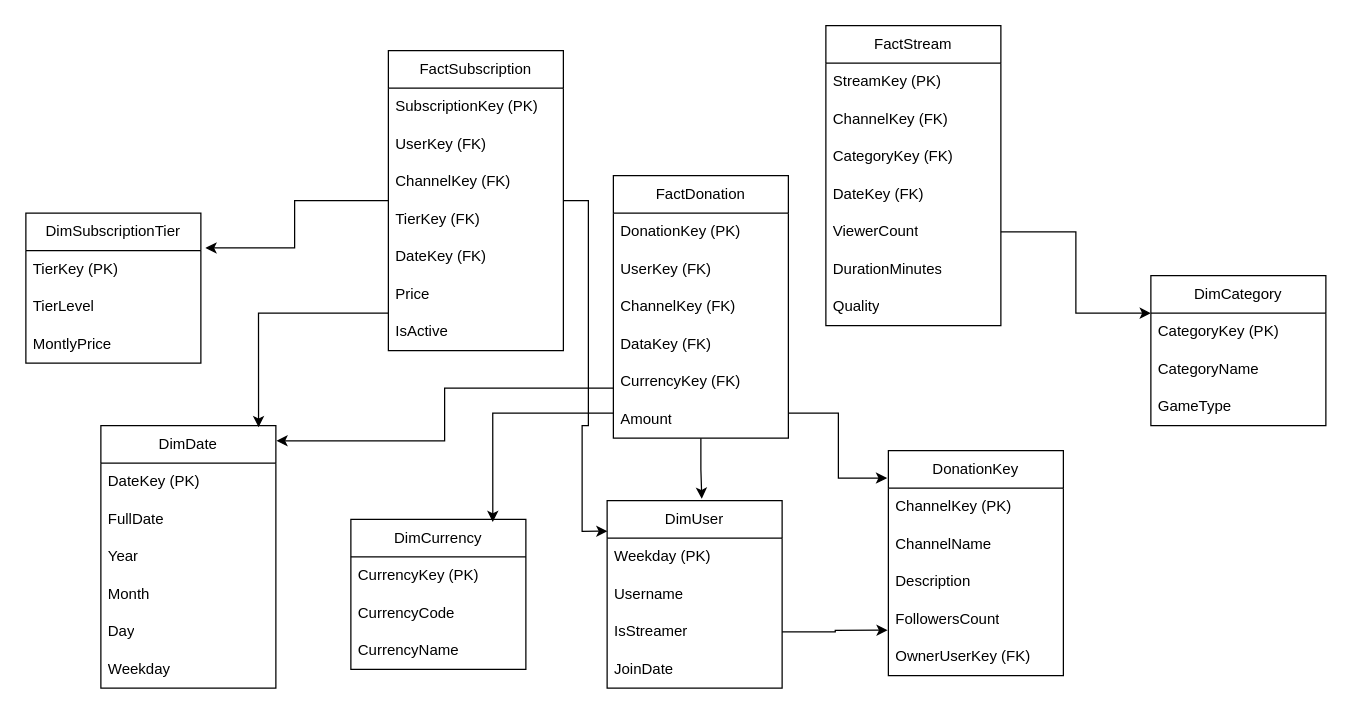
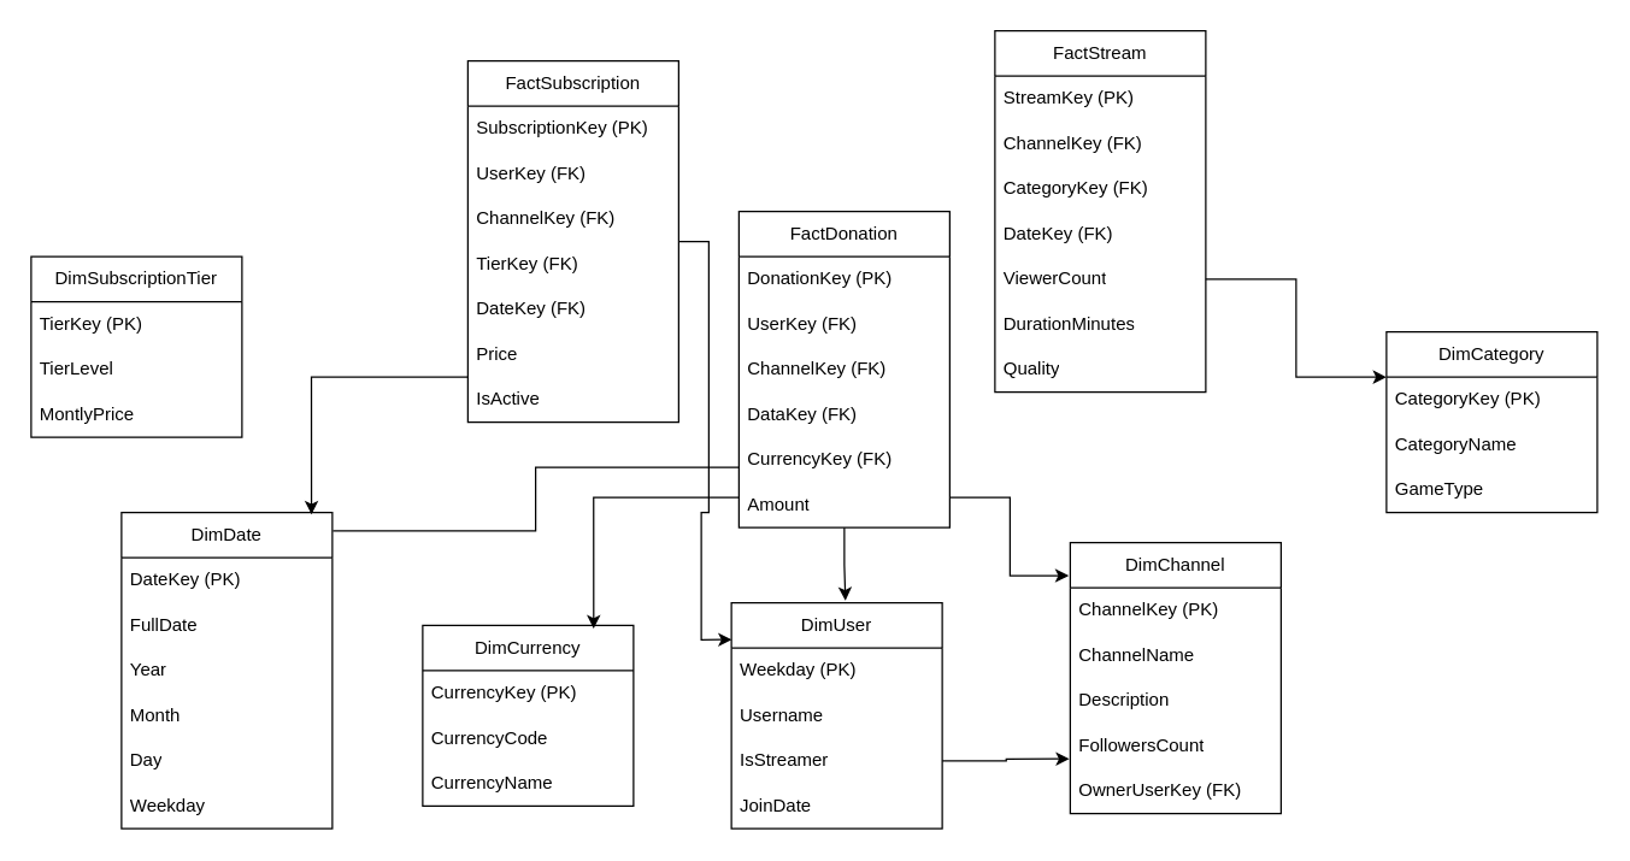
  <mxCell id="0" />
  <mxCell id="1" parent="0" />
  <mxCell id="2" value="FactDonation" style="swimlane;fontStyle=0;childLayout=stackLayout;horizontal=1;startSize=30;horizontalStack=0;resizeParent=1;resizeParentMax=0;resizeLast=0;collapsible=1;marginBottom=0;whiteSpace=wrap;html=1;" vertex="1" parent="1"><mxGeometry x="490" y="140" width="140" height="210" as="geometry" /></mxCell>
  <mxCell id="3" value="DonationKey (PK)" style="text;strokeColor=none;fillColor=none;align=left;verticalAlign=middle;spacingLeft=4;spacingRight=4;overflow=hidden;points=[[0,0.5],[1,0.5]];portConstraint=eastwest;rotatable=0;whiteSpace=wrap;html=1;" vertex="1" parent="2"><mxGeometry y="30" width="140" height="30" as="geometry" /></mxCell>
  <mxCell id="4" value="UserKey (FK)" style="text;strokeColor=none;fillColor=none;align=left;verticalAlign=middle;spacingLeft=4;spacingRight=4;overflow=hidden;points=[[0,0.5],[1,0.5]];portConstraint=eastwest;rotatable=0;whiteSpace=wrap;html=1;" vertex="1" parent="2"><mxGeometry y="60" width="140" height="30" as="geometry" /></mxCell>
  <mxCell id="5" value="ChannelKey (FK)" style="text;strokeColor=none;fillColor=none;align=left;verticalAlign=middle;spacingLeft=4;spacingRight=4;overflow=hidden;points=[[0,0.5],[1,0.5]];portConstraint=eastwest;rotatable=0;whiteSpace=wrap;html=1;" vertex="1" parent="2"><mxGeometry y="90" width="140" height="30" as="geometry" /></mxCell>
  <mxCell id="6" value="DataKey (FK)" style="text;strokeColor=none;fillColor=none;align=left;verticalAlign=middle;spacingLeft=4;spacingRight=4;overflow=hidden;points=[[0,0.5],[1,0.5]];portConstraint=eastwest;rotatable=0;whiteSpace=wrap;html=1;" vertex="1" parent="2"><mxGeometry y="120" width="140" height="30" as="geometry" /></mxCell>
  <mxCell id="7" value="CurrencyKey (FK)" style="text;strokeColor=none;fillColor=none;align=left;verticalAlign=middle;spacingLeft=4;spacingRight=4;overflow=hidden;points=[[0,0.5],[1,0.5]];portConstraint=eastwest;rotatable=0;whiteSpace=wrap;html=1;" vertex="1" parent="2"><mxGeometry y="150" width="140" height="30" as="geometry" /></mxCell>
  <mxCell id="8" value="Amount" style="text;strokeColor=none;fillColor=none;align=left;verticalAlign=middle;spacingLeft=4;spacingRight=4;overflow=hidden;points=[[0,0.5],[1,0.5]];portConstraint=eastwest;rotatable=0;whiteSpace=wrap;html=1;" vertex="1" parent="2"><mxGeometry y="180" width="140" height="30" as="geometry" /></mxCell>
  <mxCell id="9" value="FactSubscription" style="swimlane;fontStyle=0;childLayout=stackLayout;horizontal=1;startSize=30;horizontalStack=0;resizeParent=1;resizeParentMax=0;resizeLast=0;collapsible=1;marginBottom=0;whiteSpace=wrap;html=1;" vertex="1" parent="1"><mxGeometry x="310" y="40" width="140" height="240" as="geometry" /></mxCell>
  <mxCell id="10" value="SubscriptionKey (PK)" style="text;strokeColor=none;fillColor=none;align=left;verticalAlign=middle;spacingLeft=4;spacingRight=4;overflow=hidden;points=[[0,0.5],[1,0.5]];portConstraint=eastwest;rotatable=0;whiteSpace=wrap;html=1;" vertex="1" parent="9"><mxGeometry y="30" width="140" height="30" as="geometry" /></mxCell>
  <mxCell id="11" value="UserKey (FK)" style="text;strokeColor=none;fillColor=none;align=left;verticalAlign=middle;spacingLeft=4;spacingRight=4;overflow=hidden;points=[[0,0.5],[1,0.5]];portConstraint=eastwest;rotatable=0;whiteSpace=wrap;html=1;" vertex="1" parent="9"><mxGeometry y="60" width="140" height="30" as="geometry" /></mxCell>
  <mxCell id="12" value="ChannelKey (FK)" style="text;strokeColor=none;fillColor=none;align=left;verticalAlign=middle;spacingLeft=4;spacingRight=4;overflow=hidden;points=[[0,0.5],[1,0.5]];portConstraint=eastwest;rotatable=0;whiteSpace=wrap;html=1;" vertex="1" parent="9"><mxGeometry y="90" width="140" height="30" as="geometry" /></mxCell>
  <mxCell id="13" value="TierKey (FK)" style="text;strokeColor=none;fillColor=none;align=left;verticalAlign=middle;spacingLeft=4;spacingRight=4;overflow=hidden;points=[[0,0.5],[1,0.5]];portConstraint=eastwest;rotatable=0;whiteSpace=wrap;html=1;" vertex="1" parent="9"><mxGeometry y="120" width="140" height="30" as="geometry" /></mxCell>
  <mxCell id="14" value="DateKey (FK)" style="text;strokeColor=none;fillColor=none;align=left;verticalAlign=middle;spacingLeft=4;spacingRight=4;overflow=hidden;points=[[0,0.5],[1,0.5]];portConstraint=eastwest;rotatable=0;whiteSpace=wrap;html=1;" vertex="1" parent="9"><mxGeometry y="150" width="140" height="30" as="geometry" /></mxCell>
  <mxCell id="15" value="Price" style="text;strokeColor=none;fillColor=none;align=left;verticalAlign=middle;spacingLeft=4;spacingRight=4;overflow=hidden;points=[[0,0.5],[1,0.5]];portConstraint=eastwest;rotatable=0;whiteSpace=wrap;html=1;" vertex="1" parent="9"><mxGeometry y="180" width="140" height="30" as="geometry" /></mxCell>
  <mxCell id="16" value="IsActive" style="text;strokeColor=none;fillColor=none;align=left;verticalAlign=middle;spacingLeft=4;spacingRight=4;overflow=hidden;points=[[0,0.5],[1,0.5]];portConstraint=eastwest;rotatable=0;whiteSpace=wrap;html=1;" vertex="1" parent="9"><mxGeometry y="210" width="140" height="30" as="geometry" /></mxCell>
  <mxCell id="17" value="FactStream" style="swimlane;fontStyle=0;childLayout=stackLayout;horizontal=1;startSize=30;horizontalStack=0;resizeParent=1;resizeParentMax=0;resizeLast=0;collapsible=1;marginBottom=0;whiteSpace=wrap;html=1;" vertex="1" parent="1"><mxGeometry x="660" y="20" width="140" height="240" as="geometry" /></mxCell>
  <mxCell id="18" value="StreamKey (PK)" style="text;strokeColor=none;fillColor=none;align=left;verticalAlign=middle;spacingLeft=4;spacingRight=4;overflow=hidden;points=[[0,0.5],[1,0.5]];portConstraint=eastwest;rotatable=0;whiteSpace=wrap;html=1;" vertex="1" parent="17"><mxGeometry y="30" width="140" height="30" as="geometry" /></mxCell>
  <mxCell id="19" value="ChannelKey (FK)" style="text;strokeColor=none;fillColor=none;align=left;verticalAlign=middle;spacingLeft=4;spacingRight=4;overflow=hidden;points=[[0,0.5],[1,0.5]];portConstraint=eastwest;rotatable=0;whiteSpace=wrap;html=1;" vertex="1" parent="17"><mxGeometry y="60" width="140" height="30" as="geometry" /></mxCell>
  <mxCell id="20" value="CategoryKey (FK)" style="text;strokeColor=none;fillColor=none;align=left;verticalAlign=middle;spacingLeft=4;spacingRight=4;overflow=hidden;points=[[0,0.5],[1,0.5]];portConstraint=eastwest;rotatable=0;whiteSpace=wrap;html=1;" vertex="1" parent="17"><mxGeometry y="90" width="140" height="30" as="geometry" /></mxCell>
  <mxCell id="21" value="DateKey (FK)" style="text;strokeColor=none;fillColor=none;align=left;verticalAlign=middle;spacingLeft=4;spacingRight=4;overflow=hidden;points=[[0,0.5],[1,0.5]];portConstraint=eastwest;rotatable=0;whiteSpace=wrap;html=1;" vertex="1" parent="17"><mxGeometry y="120" width="140" height="30" as="geometry" /></mxCell>
  <mxCell id="22" value="ViewerCount" style="text;strokeColor=none;fillColor=none;align=left;verticalAlign=middle;spacingLeft=4;spacingRight=4;overflow=hidden;points=[[0,0.5],[1,0.5]];portConstraint=eastwest;rotatable=0;whiteSpace=wrap;html=1;" vertex="1" parent="17"><mxGeometry y="150" width="140" height="30" as="geometry" /></mxCell>
  <mxCell id="23" value="DurationMinutes" style="text;strokeColor=none;fillColor=none;align=left;verticalAlign=middle;spacingLeft=4;spacingRight=4;overflow=hidden;points=[[0,0.5],[1,0.5]];portConstraint=eastwest;rotatable=0;whiteSpace=wrap;html=1;" vertex="1" parent="17"><mxGeometry y="180" width="140" height="30" as="geometry" /></mxCell>
  <mxCell id="24" value="Quality" style="text;strokeColor=none;fillColor=none;align=left;verticalAlign=middle;spacingLeft=4;spacingRight=4;overflow=hidden;points=[[0,0.5],[1,0.5]];portConstraint=eastwest;rotatable=0;whiteSpace=wrap;html=1;" vertex="1" parent="17"><mxGeometry y="210" width="140" height="30" as="geometry" /></mxCell>
  <mxCell id="25" value="DimUser" style="swimlane;fontStyle=0;childLayout=stackLayout;horizontal=1;startSize=30;horizontalStack=0;resizeParent=1;resizeParentMax=0;resizeLast=0;collapsible=1;marginBottom=0;whiteSpace=wrap;html=1;" vertex="1" parent="1"><mxGeometry x="485" y="400" width="140" height="150" as="geometry" /></mxCell>
  <mxCell id="26" value="Weekday (PK)" style="text;strokeColor=none;fillColor=none;align=left;verticalAlign=middle;spacingLeft=4;spacingRight=4;overflow=hidden;points=[[0,0.5],[1,0.5]];portConstraint=eastwest;rotatable=0;whiteSpace=wrap;html=1;" vertex="1" parent="25"><mxGeometry y="30" width="140" height="30" as="geometry" /></mxCell>
  <mxCell id="27" value="Username" style="text;strokeColor=none;fillColor=none;align=left;verticalAlign=middle;spacingLeft=4;spacingRight=4;overflow=hidden;points=[[0,0.5],[1,0.5]];portConstraint=eastwest;rotatable=0;whiteSpace=wrap;html=1;" vertex="1" parent="25"><mxGeometry y="60" width="140" height="30" as="geometry" /></mxCell>
  <mxCell id="28" value="IsStreamer" style="text;strokeColor=none;fillColor=none;align=left;verticalAlign=middle;spacingLeft=4;spacingRight=4;overflow=hidden;points=[[0,0.5],[1,0.5]];portConstraint=eastwest;rotatable=0;whiteSpace=wrap;html=1;" vertex="1" parent="25"><mxGeometry y="90" width="140" height="30" as="geometry" /></mxCell>
  <mxCell id="29" value="JoinDate" style="text;strokeColor=none;fillColor=none;align=left;verticalAlign=middle;spacingLeft=4;spacingRight=4;overflow=hidden;points=[[0,0.5],[1,0.5]];portConstraint=eastwest;rotatable=0;whiteSpace=wrap;html=1;" vertex="1" parent="25"><mxGeometry y="120" width="140" height="30" as="geometry" /></mxCell>
- <mxCell id="30" value="DonationKey" style="swimlane;fontStyle=0;childLayout=stackLayout;horizontal=1;startSize=30;horizontalStack=0;resizeParent=1;resizeParentMax=0;resizeLast=0;collapsible=1;marginBottom=0;whiteSpace=wrap;html=1;" vertex="1" parent="1"><mxGeometry x="710" y="360" width="140" height="180" as="geometry" /></mxCell>
+ <mxCell id="30" value="DimChannel" style="swimlane;fontStyle=0;childLayout=stackLayout;horizontal=1;startSize=30;horizontalStack=0;resizeParent=1;resizeParentMax=0;resizeLast=0;collapsible=1;marginBottom=0;whiteSpace=wrap;html=1;" vertex="1" parent="1"><mxGeometry x="710" y="360" width="140" height="180" as="geometry" /></mxCell>
  <mxCell id="31" value="ChannelKey (PK)" style="text;strokeColor=none;fillColor=none;align=left;verticalAlign=middle;spacingLeft=4;spacingRight=4;overflow=hidden;points=[[0,0.5],[1,0.5]];portConstraint=eastwest;rotatable=0;whiteSpace=wrap;html=1;" vertex="1" parent="30"><mxGeometry y="30" width="140" height="30" as="geometry" /></mxCell>
  <mxCell id="32" value="ChannelName" style="text;strokeColor=none;fillColor=none;align=left;verticalAlign=middle;spacingLeft=4;spacingRight=4;overflow=hidden;points=[[0,0.5],[1,0.5]];portConstraint=eastwest;rotatable=0;whiteSpace=wrap;html=1;" vertex="1" parent="30"><mxGeometry y="60" width="140" height="30" as="geometry" /></mxCell>
  <mxCell id="33" value="Description&lt;span style=&quot;color: rgba(0, 0, 0, 0); font-family: monospace; font-size: 0px; text-wrap-mode: nowrap;&quot;&gt;%3CmxGraphModel%3E%3Croot%3E%3CmxCell%20id%3D%220%22%2F%3E%3CmxCell%20id%3D%221%22%20parent%3D%220%22%2F%3E%3CmxCell%20id%3D%222%22%20value%3D%22ChannelKey%20(FK)%22%20style%3D%22text%3BstrokeColor%3Dnone%3BfillColor%3Dnone%3Balign%3Dleft%3BverticalAlign%3Dmiddle%3BspacingLeft%3D4%3BspacingRight%3D4%3Boverflow%3Dhidden%3Bpoints%3D%5B%5B0%2C0.5%5D%2C%5B1%2C0.5%5D%5D%3BportConstraint%3Deastwest%3Brotatable%3D0%3BwhiteSpace%3Dwrap%3Bhtml%3D1%3B%22%20vertex%3D%221%22%20parent%3D%221%22%3E%3CmxGeometry%20x%3D%22160%22%20y%3D%22430%22%20width%3D%22140%22%20height%3D%2230%22%20as%3D%22geometry%22%2F%3E%3C%2FmxCell%3E%3C%2Froot%3E%3C%2FmxGraphModel%3E&lt;/span&gt;" style="text;strokeColor=none;fillColor=none;align=left;verticalAlign=middle;spacingLeft=4;spacingRight=4;overflow=hidden;points=[[0,0.5],[1,0.5]];portConstraint=eastwest;rotatable=0;whiteSpace=wrap;html=1;" vertex="1" parent="30"><mxGeometry y="90" width="140" height="30" as="geometry" /></mxCell>
  <mxCell id="34" value="FollowersCount" style="text;strokeColor=none;fillColor=none;align=left;verticalAlign=middle;spacingLeft=4;spacingRight=4;overflow=hidden;points=[[0,0.5],[1,0.5]];portConstraint=eastwest;rotatable=0;whiteSpace=wrap;html=1;" vertex="1" parent="30"><mxGeometry y="120" width="140" height="30" as="geometry" /></mxCell>
  <mxCell id="35" value="OwnerUserKey (FK)" style="text;strokeColor=none;fillColor=none;align=left;verticalAlign=middle;spacingLeft=4;spacingRight=4;overflow=hidden;points=[[0,0.5],[1,0.5]];portConstraint=eastwest;rotatable=0;whiteSpace=wrap;html=1;" vertex="1" parent="30"><mxGeometry y="150" width="140" height="30" as="geometry" /></mxCell>
  <mxCell id="36" value="DimDate" style="swimlane;fontStyle=0;childLayout=stackLayout;horizontal=1;startSize=30;horizontalStack=0;resizeParent=1;resizeParentMax=0;resizeLast=0;collapsible=1;marginBottom=0;whiteSpace=wrap;html=1;" vertex="1" parent="1"><mxGeometry x="80" y="340" width="140" height="210" as="geometry" /></mxCell>
  <mxCell id="37" value="DateKey (PK)" style="text;strokeColor=none;fillColor=none;align=left;verticalAlign=middle;spacingLeft=4;spacingRight=4;overflow=hidden;points=[[0,0.5],[1,0.5]];portConstraint=eastwest;rotatable=0;whiteSpace=wrap;html=1;" vertex="1" parent="36"><mxGeometry y="30" width="140" height="30" as="geometry" /></mxCell>
  <mxCell id="38" value="FullDate" style="text;strokeColor=none;fillColor=none;align=left;verticalAlign=middle;spacingLeft=4;spacingRight=4;overflow=hidden;points=[[0,0.5],[1,0.5]];portConstraint=eastwest;rotatable=0;whiteSpace=wrap;html=1;" vertex="1" parent="36"><mxGeometry y="60" width="140" height="30" as="geometry" /></mxCell>
  <mxCell id="39" value="Year" style="text;strokeColor=none;fillColor=none;align=left;verticalAlign=middle;spacingLeft=4;spacingRight=4;overflow=hidden;points=[[0,0.5],[1,0.5]];portConstraint=eastwest;rotatable=0;whiteSpace=wrap;html=1;" vertex="1" parent="36"><mxGeometry y="90" width="140" height="30" as="geometry" /></mxCell>
  <mxCell id="40" value="Month" style="text;strokeColor=none;fillColor=none;align=left;verticalAlign=middle;spacingLeft=4;spacingRight=4;overflow=hidden;points=[[0,0.5],[1,0.5]];portConstraint=eastwest;rotatable=0;whiteSpace=wrap;html=1;" vertex="1" parent="36"><mxGeometry y="120" width="140" height="30" as="geometry" /></mxCell>
  <mxCell id="41" value="Day" style="text;strokeColor=none;fillColor=none;align=left;verticalAlign=middle;spacingLeft=4;spacingRight=4;overflow=hidden;points=[[0,0.5],[1,0.5]];portConstraint=eastwest;rotatable=0;whiteSpace=wrap;html=1;" vertex="1" parent="36"><mxGeometry y="150" width="140" height="30" as="geometry" /></mxCell>
  <mxCell id="42" value="Weekday" style="text;strokeColor=none;fillColor=none;align=left;verticalAlign=middle;spacingLeft=4;spacingRight=4;overflow=hidden;points=[[0,0.5],[1,0.5]];portConstraint=eastwest;rotatable=0;whiteSpace=wrap;html=1;" vertex="1" parent="36"><mxGeometry y="180" width="140" height="30" as="geometry" /></mxCell>
  <mxCell id="43" value="DimCategory" style="swimlane;fontStyle=0;childLayout=stackLayout;horizontal=1;startSize=30;horizontalStack=0;resizeParent=1;resizeParentMax=0;resizeLast=0;collapsible=1;marginBottom=0;whiteSpace=wrap;html=1;" vertex="1" parent="1"><mxGeometry x="920" y="220" width="140" height="120" as="geometry" /></mxCell>
  <mxCell id="44" value="CategoryKey (PK)" style="text;strokeColor=none;fillColor=none;align=left;verticalAlign=middle;spacingLeft=4;spacingRight=4;overflow=hidden;points=[[0,0.5],[1,0.5]];portConstraint=eastwest;rotatable=0;whiteSpace=wrap;html=1;" vertex="1" parent="43"><mxGeometry y="30" width="140" height="30" as="geometry" /></mxCell>
  <mxCell id="45" value="CategoryName" style="text;strokeColor=none;fillColor=none;align=left;verticalAlign=middle;spacingLeft=4;spacingRight=4;overflow=hidden;points=[[0,0.5],[1,0.5]];portConstraint=eastwest;rotatable=0;whiteSpace=wrap;html=1;" vertex="1" parent="43"><mxGeometry y="60" width="140" height="30" as="geometry" /></mxCell>
  <mxCell id="46" value="GameType" style="text;strokeColor=none;fillColor=none;align=left;verticalAlign=middle;spacingLeft=4;spacingRight=4;overflow=hidden;points=[[0,0.5],[1,0.5]];portConstraint=eastwest;rotatable=0;whiteSpace=wrap;html=1;" vertex="1" parent="43"><mxGeometry y="90" width="140" height="30" as="geometry" /></mxCell>
  <mxCell id="47" value="DimCurrency" style="swimlane;fontStyle=0;childLayout=stackLayout;horizontal=1;startSize=30;horizontalStack=0;resizeParent=1;resizeParentMax=0;resizeLast=0;collapsible=1;marginBottom=0;whiteSpace=wrap;html=1;" vertex="1" parent="1"><mxGeometry x="280" y="415" width="140" height="120" as="geometry" /></mxCell>
  <mxCell id="48" value="CurrencyKey (PK)" style="text;strokeColor=none;fillColor=none;align=left;verticalAlign=middle;spacingLeft=4;spacingRight=4;overflow=hidden;points=[[0,0.5],[1,0.5]];portConstraint=eastwest;rotatable=0;whiteSpace=wrap;html=1;" vertex="1" parent="47"><mxGeometry y="30" width="140" height="30" as="geometry" /></mxCell>
  <mxCell id="49" value="CurrencyCode" style="text;strokeColor=none;fillColor=none;align=left;verticalAlign=middle;spacingLeft=4;spacingRight=4;overflow=hidden;points=[[0,0.5],[1,0.5]];portConstraint=eastwest;rotatable=0;whiteSpace=wrap;html=1;" vertex="1" parent="47"><mxGeometry y="60" width="140" height="30" as="geometry" /></mxCell>
  <mxCell id="50" value="CurrencyName" style="text;strokeColor=none;fillColor=none;align=left;verticalAlign=middle;spacingLeft=4;spacingRight=4;overflow=hidden;points=[[0,0.5],[1,0.5]];portConstraint=eastwest;rotatable=0;whiteSpace=wrap;html=1;" vertex="1" parent="47"><mxGeometry y="90" width="140" height="30" as="geometry" /></mxCell>
  <mxCell id="51" value="DimSubscriptionTier" style="swimlane;fontStyle=0;childLayout=stackLayout;horizontal=1;startSize=30;horizontalStack=0;resizeParent=1;resizeParentMax=0;resizeLast=0;collapsible=1;marginBottom=0;whiteSpace=wrap;html=1;" vertex="1" parent="1"><mxGeometry x="20" y="170" width="140" height="120" as="geometry" /></mxCell>
  <mxCell id="52" value="TierKey (PK)" style="text;strokeColor=none;fillColor=none;align=left;verticalAlign=middle;spacingLeft=4;spacingRight=4;overflow=hidden;points=[[0,0.5],[1,0.5]];portConstraint=eastwest;rotatable=0;whiteSpace=wrap;html=1;" vertex="1" parent="51"><mxGeometry y="30" width="140" height="30" as="geometry" /></mxCell>
  <mxCell id="53" value="TierLevel" style="text;strokeColor=none;fillColor=none;align=left;verticalAlign=middle;spacingLeft=4;spacingRight=4;overflow=hidden;points=[[0,0.5],[1,0.5]];portConstraint=eastwest;rotatable=0;whiteSpace=wrap;html=1;" vertex="1" parent="51"><mxGeometry y="60" width="140" height="30" as="geometry" /></mxCell>
  <mxCell id="54" value="MontlyPrice" style="text;strokeColor=none;fillColor=none;align=left;verticalAlign=middle;spacingLeft=4;spacingRight=4;overflow=hidden;points=[[0,0.5],[1,0.5]];portConstraint=eastwest;rotatable=0;whiteSpace=wrap;html=1;" vertex="1" parent="51"><mxGeometry y="90" width="140" height="30" as="geometry" /></mxCell>
  <mxCell id="55" style="edgeStyle=orthogonalEdgeStyle;rounded=0;orthogonalLoop=1;jettySize=auto;html=1;entryX=0.541;entryY=-0.01;entryDx=0;entryDy=0;entryPerimeter=0;" edge="1" parent="1" source="2" target="25"><mxGeometry relative="1" as="geometry" /></mxCell>
  <mxCell id="56" style="edgeStyle=orthogonalEdgeStyle;rounded=0;orthogonalLoop=1;jettySize=auto;html=1;entryX=-0.007;entryY=0.122;entryDx=0;entryDy=0;entryPerimeter=0;" edge="1" parent="1" source="2" target="30"><mxGeometry relative="1" as="geometry"><Array as="points"><mxPoint x="670" y="330" /><mxPoint x="670" y="382" /></Array></mxGeometry></mxCell>
  <mxCell id="57" style="edgeStyle=orthogonalEdgeStyle;rounded=0;orthogonalLoop=1;jettySize=auto;html=1;entryX=0.811;entryY=0.018;entryDx=0;entryDy=0;entryPerimeter=0;" edge="1" parent="1" source="2" target="47"><mxGeometry relative="1" as="geometry"><Array as="points"><mxPoint x="393" y="330" /></Array></mxGeometry></mxCell>
- <mxCell id="58" style="edgeStyle=orthogonalEdgeStyle;rounded=0;orthogonalLoop=1;jettySize=auto;html=1;entryX=1.003;entryY=0.058;entryDx=0;entryDy=0;entryPerimeter=0;" edge="1" parent="1" source="2" target="36"><mxGeometry relative="1" as="geometry"><Array as="points"><mxPoint x="355" y="310" /><mxPoint x="355" y="352" /></Array></mxGeometry></mxCell>
+ <mxCell id="58" style="edgeStyle=orthogonalEdgeStyle;rounded=0;orthogonalLoop=1;jettySize=auto;html=1;entryX=1.003;entryY=0.058;entryDx=0;entryDy=0;entryPerimeter=0;endArrow=none;" edge="1" parent="1" source="2" target="36"><mxGeometry relative="1" as="geometry"><Array as="points"><mxPoint x="355" y="310" /><mxPoint x="355" y="352" /></Array></mxGeometry></mxCell>
  <mxCell id="59" style="edgeStyle=orthogonalEdgeStyle;rounded=0;orthogonalLoop=1;jettySize=auto;html=1;entryX=0.002;entryY=0.163;entryDx=0;entryDy=0;entryPerimeter=0;" edge="1" parent="1" source="9" target="25"><mxGeometry relative="1" as="geometry" /></mxCell>
- <mxCell id="60" style="edgeStyle=orthogonalEdgeStyle;rounded=0;orthogonalLoop=1;jettySize=auto;html=1;entryX=1.026;entryY=-0.072;entryDx=0;entryDy=0;entryPerimeter=0;" edge="1" parent="1" source="9" target="52"><mxGeometry relative="1" as="geometry" /></mxCell>
  <mxCell id="61" style="edgeStyle=orthogonalEdgeStyle;rounded=0;orthogonalLoop=1;jettySize=auto;html=1;entryX=0.901;entryY=0.006;entryDx=0;entryDy=0;entryPerimeter=0;" edge="1" parent="1" source="9" target="36"><mxGeometry relative="1" as="geometry"><Array as="points"><mxPoint x="206" y="250" /></Array></mxGeometry></mxCell>
  <mxCell id="62" style="edgeStyle=orthogonalEdgeStyle;rounded=0;orthogonalLoop=1;jettySize=auto;html=1;entryX=0;entryY=0.25;entryDx=0;entryDy=0;" edge="1" parent="1" source="22" target="43"><mxGeometry relative="1" as="geometry" /></mxCell>
  <mxCell id="63" style="edgeStyle=orthogonalEdgeStyle;rounded=0;orthogonalLoop=1;jettySize=auto;html=1;entryX=-0.004;entryY=0.789;entryDx=0;entryDy=0;entryPerimeter=0;" edge="1" parent="1" source="28" target="34"><mxGeometry relative="1" as="geometry" /></mxCell>
